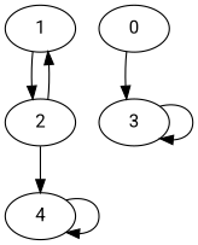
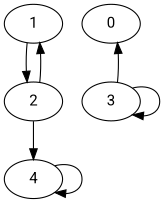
  digraph {
    fontname=Roboto
    node [fontname=Roboto]
    edge [fontname=Roboto]
    1
    2
    0
    3
    4
    1 -> 2
    2 -> 1
    2 -> 4
-   0 -> 3
+   3 -> 0
    3 -> 3
    4 -> 4
  }
